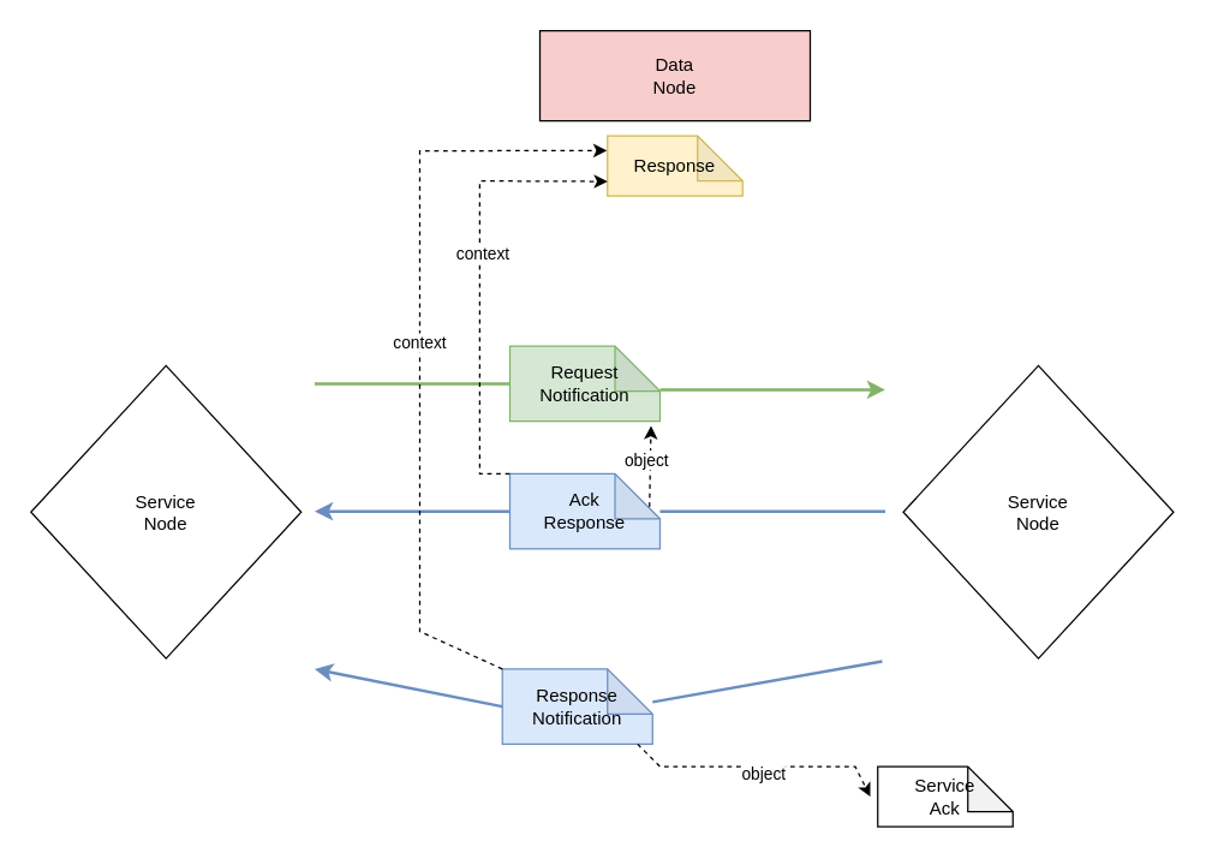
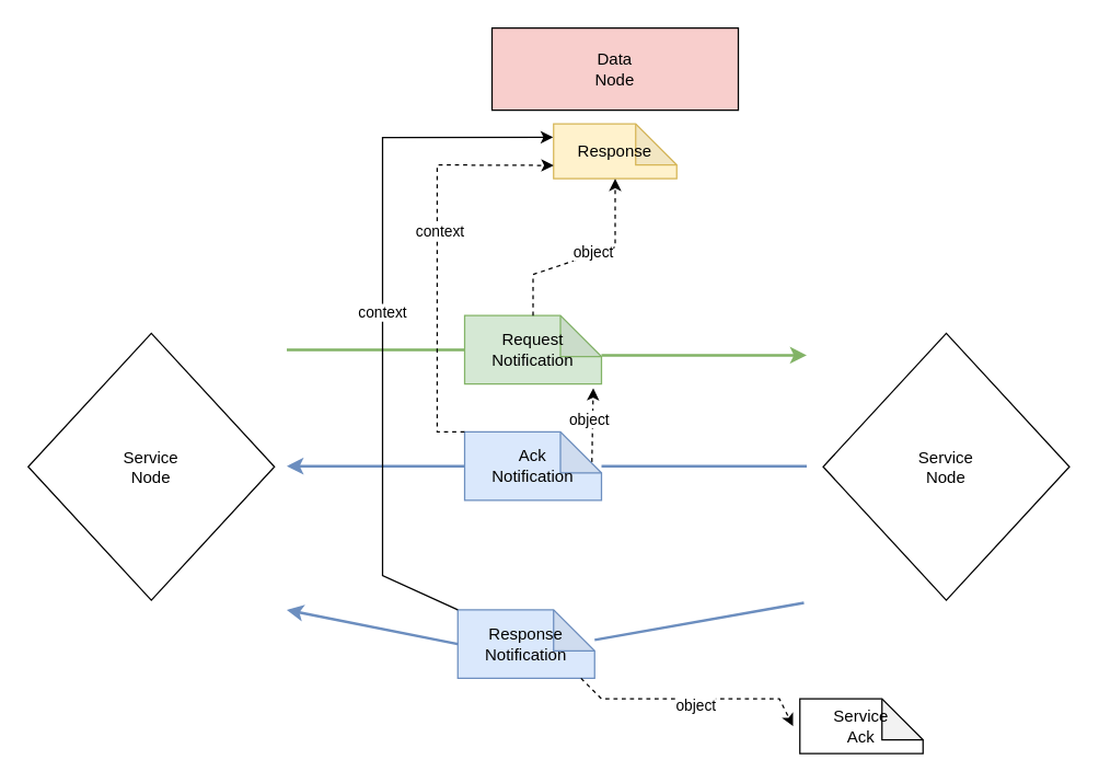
  <mxCell id="0" />
  <mxCell id="1" parent="0" />
  <mxCell id="2" value="Data&lt;br&gt;Node" style="rounded=0;whiteSpace=wrap;html=1;rotation=0;fillColor=#f8cecc;" vertex="1" parent="1"><mxGeometry x="359" y="20" width="180" height="60" as="geometry" /></mxCell>
  <mxCell id="3" value="Request&lt;br&gt;Notification" style="shape=note;whiteSpace=wrap;html=1;backgroundOutline=1;darkOpacity=0.05;fillColor=#d5e8d4;strokeColor=#82b366;" vertex="1" parent="1"><mxGeometry x="339" y="230" width="100" height="50" as="geometry" /></mxCell>
  <mxCell id="4" value="" style="endArrow=none;html=1;rounded=0;entryX=0;entryY=0.5;entryDx=0;entryDy=0;entryPerimeter=0;strokeWidth=2;fillColor=#d5e8d4;strokeColor=#82b366;" edge="1" parent="1" target="3"><mxGeometry width="50" height="50" relative="1" as="geometry"><mxPoint x="209" y="255" as="sourcePoint" /><mxPoint x="639" y="380" as="targetPoint" /></mxGeometry></mxCell>
  <mxCell id="5" value="" style="endArrow=classic;html=1;rounded=0;entryX=0;entryY=0.25;entryDx=0;entryDy=0;exitX=0;exitY=0;exitDx=100;exitDy=40;exitPerimeter=0;strokeWidth=2;fillColor=#d5e8d4;strokeColor=#82b366;" edge="1" parent="1"><mxGeometry width="50" height="50" relative="1" as="geometry"><mxPoint x="439" y="259" as="sourcePoint" /><mxPoint x="589" y="259" as="targetPoint" /></mxGeometry></mxCell>
  <mxCell id="6" value="Response" style="shape=note;whiteSpace=wrap;html=1;backgroundOutline=1;darkOpacity=0.05;fillColor=#fff2cc;strokeColor=#d6b656;" vertex="1" parent="1"><mxGeometry x="404" y="90" width="90" height="40" as="geometry" /></mxCell>
- <mxCell id="9" value="Ack&lt;br&gt;Response" style="shape=note;whiteSpace=wrap;html=1;backgroundOutline=1;darkOpacity=0.05;fillColor=#dae8fc;strokeColor=#6c8ebf;" vertex="1" parent="1"><mxGeometry x="339" y="315" width="100" height="50" as="geometry" /></mxCell>
+ <mxCell id="7" value="" style="endArrow=classic;html=1;rounded=0;exitX=0.5;exitY=0;exitDx=0;exitDy=0;exitPerimeter=0;dashed=1;entryX=0.5;entryY=1;entryDx=0;entryDy=0;entryPerimeter=0;" edge="1" parent="1" source="3" target="6"><mxGeometry width="50" height="50" relative="1" as="geometry"><mxPoint x="389" y="220" as="sourcePoint" /><mxPoint x="219" y="110" as="targetPoint" /><Array as="points"><mxPoint x="389" y="200" /><mxPoint x="449" y="180" /></Array></mxGeometry></mxCell>
+ <mxCell id="8" value="object" style="edgeLabel;html=1;align=center;verticalAlign=middle;resizable=0;points=[];" vertex="1" connectable="0" parent="7"><mxGeometry x="0.055" y="1" relative="1" as="geometry"><mxPoint y="-1" as="offset" /></mxGeometry></mxCell>
+ <mxCell id="9" value="Ack&lt;br&gt;Notification" style="shape=note;whiteSpace=wrap;html=1;backgroundOutline=1;darkOpacity=0.05;fillColor=#dae8fc;strokeColor=#6c8ebf;" vertex="1" parent="1"><mxGeometry x="339" y="315" width="100" height="50" as="geometry" /></mxCell>
  <mxCell id="10" value="" style="endArrow=none;html=1;rounded=0;entryX=0;entryY=0.5;entryDx=0;entryDy=0;fillColor=#dae8fc;strokeColor=#6c8ebf;strokeWidth=2;" edge="1" parent="1" source="9"><mxGeometry width="50" height="50" relative="1" as="geometry"><mxPoint x="519" y="300" as="sourcePoint" /><mxPoint x="589" y="340" as="targetPoint" /></mxGeometry></mxCell>
  <mxCell id="11" value="" style="endArrow=classic;html=1;rounded=0;exitX=0;exitY=0.5;exitDx=0;exitDy=0;exitPerimeter=0;fillColor=#dae8fc;strokeColor=#6c8ebf;strokeWidth=2;" edge="1" parent="1" source="9"><mxGeometry width="50" height="50" relative="1" as="geometry"><mxPoint x="519" y="300" as="sourcePoint" /><mxPoint x="209" y="340" as="targetPoint" /></mxGeometry></mxCell>
  <mxCell id="12" value="" style="endArrow=classic;html=1;rounded=0;exitX=0;exitY=0;exitDx=0;exitDy=0;exitPerimeter=0;dashed=1;entryX=0.001;entryY=0.759;entryDx=0;entryDy=0;entryPerimeter=0;" edge="1" parent="1"><mxGeometry width="50" height="50" relative="1" as="geometry"><mxPoint x="338.91" y="315" as="sourcePoint" /><mxPoint x="404" y="120.36" as="targetPoint" /><Array as="points"><mxPoint x="318.91" y="315" /><mxPoint x="318.91" y="120" /></Array></mxGeometry></mxCell>
  <mxCell id="13" value="context" style="edgeLabel;html=1;align=center;verticalAlign=middle;resizable=0;points=[];" vertex="1" connectable="0" parent="12"><mxGeometry x="0.116" y="-2" relative="1" as="geometry"><mxPoint as="offset" /></mxGeometry></mxCell>
  <mxCell id="14" value="" style="endArrow=classic;html=1;rounded=0;dashed=1;exitX=0.93;exitY=0.44;exitDx=0;exitDy=0;exitPerimeter=0;entryX=0.94;entryY=1.06;entryDx=0;entryDy=0;entryPerimeter=0;" edge="1" parent="1" source="9" target="3"><mxGeometry width="50" height="50" relative="1" as="geometry"><mxPoint x="519" y="300" as="sourcePoint" /><mxPoint x="569" y="250" as="targetPoint" /></mxGeometry></mxCell>
  <mxCell id="15" value="object" style="edgeLabel;html=1;align=center;verticalAlign=middle;resizable=0;points=[];" vertex="1" connectable="0" parent="14"><mxGeometry x="0.146" y="3" relative="1" as="geometry"><mxPoint as="offset" /></mxGeometry></mxCell>
  <mxCell id="16" value="Response&lt;br&gt;Notification" style="shape=note;whiteSpace=wrap;html=1;backgroundOutline=1;darkOpacity=0.05;fillColor=#dae8fc;strokeColor=#6c8ebf;" vertex="1" parent="1"><mxGeometry x="334" y="445" width="100" height="50" as="geometry" /></mxCell>
  <mxCell id="17" value="" style="endArrow=none;html=1;rounded=0;entryX=-0.029;entryY=0.857;entryDx=0;entryDy=0;entryPerimeter=0;exitX=1;exitY=0.44;exitDx=0;exitDy=0;exitPerimeter=0;fillColor=#dae8fc;strokeColor=#6c8ebf;strokeWidth=2;" edge="1" parent="1" source="16"><mxGeometry width="50" height="50" relative="1" as="geometry"><mxPoint x="519" y="300" as="sourcePoint" /><mxPoint x="586.97" y="439.96" as="targetPoint" /></mxGeometry></mxCell>
  <mxCell id="18" value="" style="endArrow=classic;html=1;rounded=0;exitX=0;exitY=0.5;exitDx=0;exitDy=0;exitPerimeter=0;fillColor=#dae8fc;strokeColor=#6c8ebf;strokeWidth=2;" edge="1" parent="1" source="16"><mxGeometry width="50" height="50" relative="1" as="geometry"><mxPoint x="519" y="300" as="sourcePoint" /><mxPoint x="209" y="445" as="targetPoint" /></mxGeometry></mxCell>
- <mxCell id="19" value="context" style="endArrow=classic;html=1;rounded=0;exitX=0;exitY=0;exitDx=0;exitDy=0;exitPerimeter=0;dashed=1;entryX=-0.005;entryY=0.244;entryDx=0;entryDy=0;entryPerimeter=0;" edge="1" parent="1" source="16" target="6"><mxGeometry width="50" height="50" relative="1" as="geometry"><mxPoint x="519" y="300" as="sourcePoint" /><mxPoint x="219" y="130" as="targetPoint" /><Array as="points"><mxPoint x="279" y="420" /><mxPoint x="279" y="100" /></Array></mxGeometry></mxCell>
+ <mxCell id="19" value="context" style="endArrow=classic;html=1;rounded=0;exitX=0;exitY=0;exitDx=0;exitDy=0;exitPerimeter=0;dashed=0;entryX=-0.005;entryY=0.244;entryDx=0;entryDy=0;entryPerimeter=0;" edge="1" parent="1" source="16" target="6"><mxGeometry width="50" height="50" relative="1" as="geometry"><mxPoint x="519" y="300" as="sourcePoint" /><mxPoint x="219" y="130" as="targetPoint" /><Array as="points"><mxPoint x="279" y="420" /><mxPoint x="279" y="100" /></Array></mxGeometry></mxCell>
  <mxCell id="20" value="Service&lt;br&gt;Ack" style="shape=note;whiteSpace=wrap;html=1;backgroundOutline=1;darkOpacity=0.05;" vertex="1" parent="1"><mxGeometry x="584" y="510" width="90" height="40" as="geometry" /></mxCell>
  <mxCell id="21" value="" style="endArrow=classic;html=1;rounded=0;dashed=1;exitX=0.9;exitY=1;exitDx=0;exitDy=0;exitPerimeter=0;" edge="1" parent="1" source="16"><mxGeometry width="50" height="50" relative="1" as="geometry"><mxPoint x="519" y="300" as="sourcePoint" /><mxPoint x="579" y="530" as="targetPoint" /><Array as="points"><mxPoint x="439" y="510" /><mxPoint x="569" y="510" /></Array></mxGeometry></mxCell>
  <mxCell id="22" value="object" style="edgeLabel;html=1;align=center;verticalAlign=middle;resizable=0;points=[];" vertex="1" connectable="0" parent="21"><mxGeometry x="0.035" y="-4" relative="1" as="geometry"><mxPoint as="offset" /></mxGeometry></mxCell>
  <mxCell id="23" value="Service&lt;br&gt;Node" style="rhombus;whiteSpace=wrap;html=1;" vertex="1" parent="1"><mxGeometry x="601" y="243" width="180" height="195" as="geometry" /></mxCell>
  <mxCell id="24" value="Service&lt;br&gt;Node" style="rhombus;whiteSpace=wrap;html=1;" vertex="1" parent="1"><mxGeometry x="20" y="243" width="180" height="195" as="geometry" /></mxCell>
